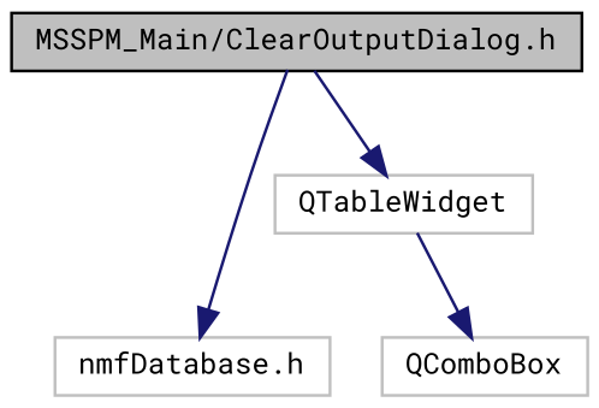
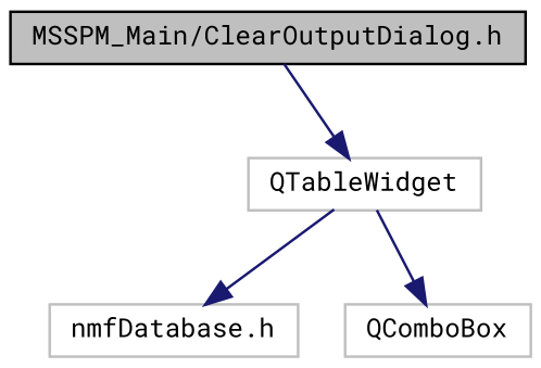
  digraph {
    fontname="Roboto Mono"
    node [color=grey75 fillcolor=white fontname="Roboto Mono" fontsize=10 shape=record style=filled]
    edge [color=midnightblue fontname="Roboto Mono" fontsize=10 labelfontname=Helvetica labelfontsize=10 style=solid]
    n1 [color=black fillcolor=grey75 fontcolor=black height=0.2 label="MSSPM_Main/ClearOutputDialog.h" width=0.4]
    n2 [height=0.2 label="nmfDatabase.h" width=0.4]
    n3 [height=0.2 label=QTableWidget width=0.4]
    n4 [height=0.2 label=QComboBox width=0.4]
-   n1 -> n2
+   n3 -> n2
    n1 -> n3
    n3 -> n4
  }
